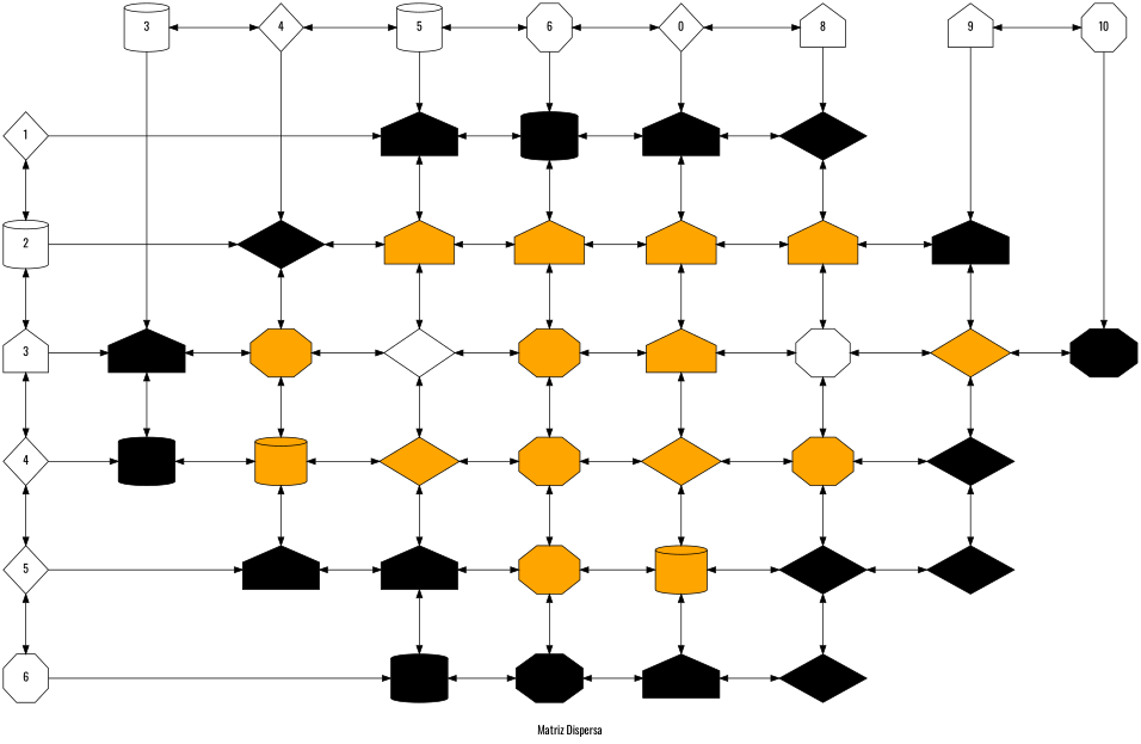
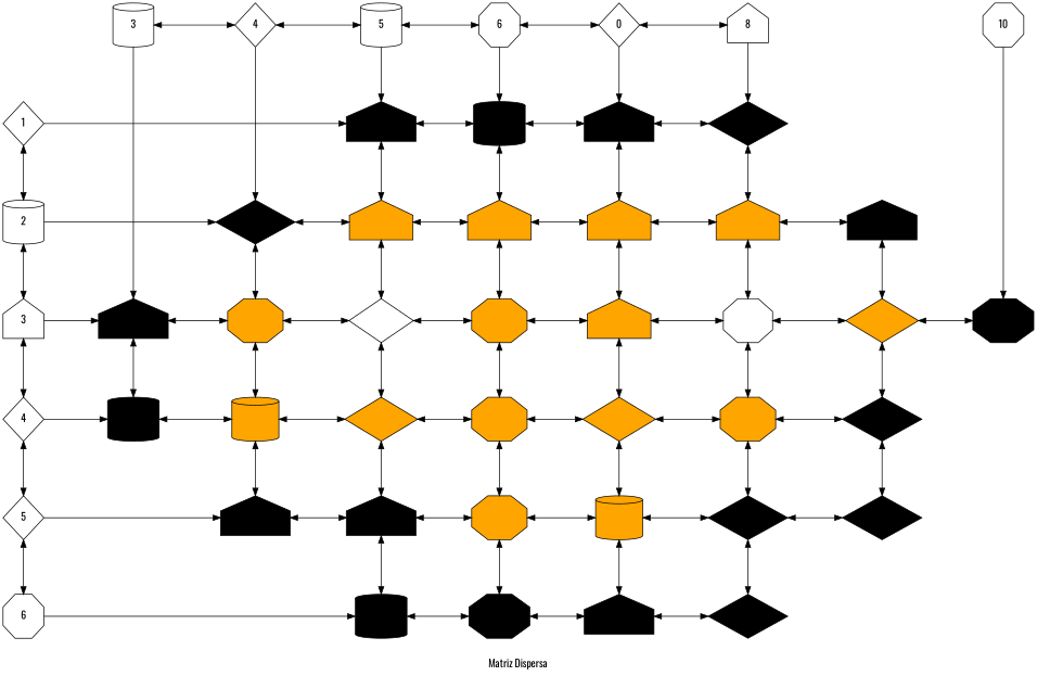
  digraph {
    fontname=Oswald
    label="Matriz Dispersa"
    nodesep=1
    ranksep=1
    node [fillcolor="#000000" fontname=Oswald group=5 shape=diamond style=filled fontcolor="#000000"]
    edge [dir=both fontname=Oswald]
    n1 [fillcolor=white group=3 height=0.8 label=3 shape=cylinder fontcolor=""]
    n2 [fillcolor=white group=4 height=0.8 label=4 fontcolor=""]
    n3 [fillcolor=white height=0.8 label=5 shape=cylinder fontcolor=""]
    n4 [fillcolor=white group=6 height=0.8 label=6 shape=octagon fontcolor=""]
    n5 [fillcolor=white group=7 height=0.8 label=0 fontcolor=""]
    n6 [fillcolor=white group=8 height=0.8 label=8 shape=house fontcolor=""]
-   n7 [fillcolor=white group=9 height=0.8 label=9 shape=house fontcolor=""]
    n8 [fillcolor=white group=10 height=0.8 label=10 shape=octagon fontcolor=""]
    n9 [fillcolor=white group=0 height=0.8 label=1 fontcolor=""]
    n10 [height=0.8 label="#000000" shape=house]
    n11 [group=6 height=0.8 label="#000000" shape=cylinder]
    n12 [group=7 height=0.8 label="#000000" shape=house]
    n13 [group=8 height=0.8 label="#000000"]
    n14 [fillcolor=white group=0 height=0.8 label=2 shape=cylinder fontcolor=""]
    n15 [group=4 height=0.8 label="#000000"]
    n16 [fillcolor="#FFA500" fontcolor="#FFA500" height=0.8 label="#FFA500" shape=house]
    n17 [fillcolor="#FFA500" fontcolor="#FFA500" group=6 height=0.8 label="#FFA500" shape=house]
    n18 [fillcolor="#FFA500" fontcolor="#FFA500" group=7 height=0.8 label="#FFA500" shape=house]
    n19 [fillcolor="#FFA500" fontcolor="#FFA500" group=8 height=0.8 label="#FFA500" shape=house]
    n20 [group=9 height=0.8 label="#000000" shape=house]
    n21 [fillcolor=white group=0 height=0.8 label=3 shape=house fontcolor=""]
    n22 [group=3 height=0.8 label="#000000" shape=house]
    n23 [fillcolor="#FFA500" fontcolor="#FFA500" group=4 height=0.8 label="#FFA500" shape=octagon]
    n24 [fillcolor="#FFFFFF" fontcolor="#FFFFFF" height=0.8 label="#FFFFFF"]
    n25 [fillcolor="#FFA500" fontcolor="#FFA500" group=6 height=0.8 label="#FFA500" shape=octagon]
    n26 [fillcolor="#FFA500" fontcolor="#FFA500" group=7 height=0.8 label="#FFA500" shape=house]
    n27 [fillcolor="#FFFFFF" fontcolor="#FFFFFF" group=8 height=0.8 label="#FFFFFF" shape=octagon]
    n28 [fillcolor="#FFA500" fontcolor="#FFA500" group=9 height=0.8 label="#FFA500"]
    n29 [group=10 height=0.8 label="#000000" shape=octagon]
    n30 [fillcolor=white group=0 height=0.8 label=4 fontcolor=""]
    n31 [group=3 height=0.8 label="#000000" shape=cylinder]
    n32 [fillcolor="#FFA500" fontcolor="#FFA500" group=4 height=0.8 label="#FFA500" shape=cylinder]
    n33 [fillcolor="#FFA500" fontcolor="#FFA500" height=0.8 label="#FFA500"]
    n34 [fillcolor="#FFA500" fontcolor="#FFA500" group=6 height=0.8 label="#FFA500" shape=octagon]
    n35 [fillcolor="#FFA500" fontcolor="#FFA500" group=7 height=0.8 label="#FFA500"]
    n36 [fillcolor="#FFA500" fontcolor="#FFA500" group=8 height=0.8 label="#FFA500" shape=octagon]
    n37 [group=9 height=0.8 label="#000000"]
    n38 [fillcolor=white group=0 height=0.8 label=5 fontcolor=""]
    n39 [group=4 height=0.8 label="#000000" shape=house]
    n40 [height=0.8 label="#000000" shape=house]
    n41 [fillcolor="#FFA500" fontcolor="#FFA500" group=6 height=0.8 label="#FFA500" shape=octagon]
    n42 [fillcolor="#FFA500" fontcolor="#FFA500" group=7 height=0.8 label="#FFA500" shape=cylinder]
    n43 [group=8 height=0.8 label="#000000"]
    n44 [group=9 height=0.8 label="#000000"]
    n45 [fillcolor=white group=0 height=0.8 label=6 shape=octagon fontcolor=""]
    n46 [height=0.8 label="#000000" shape=cylinder]
    n47 [group=6 height=0.8 label="#000000" shape=octagon]
    n48 [group=7 height=0.8 label="#000000" shape=house]
    n49 [group=8 height=0.8 label="#000000"]
    subgraph sub_1 {
      rank=same
      n1
      n2
      n3
      n4
      n5
      n6
-     n7
      n8
    }
    subgraph sub_2 {
      rank=same
      n9
      n10
      n11
      n12
      n13
    }
    subgraph sub_3 {
      rank=same
      n14
      n15
      n16
      n17
      n18
      n19
      n20
    }
    subgraph sub_4 {
      rank=same
      n21
      n22
      n23
      n24
      n25
      n26
      n27
      n28
      n29
    }
    subgraph sub_5 {
      rank=same
      n30
      n31
      n32
      n33
      n34
      n35
      n36
      n37
    }
    subgraph sub_6 {
      rank=same
      n38
      n39
      n40
      n41
      n42
      n43
      n44
    }
    subgraph sub_7 {
      rank=same
      n45
      n46
      n47
      n48
      n49
    }
    n1 -> n2
    n1 -> n22 [dir=""]
    n2 -> n3
    n2 -> n15 [dir=""]
    n3 -> n4
    n3 -> n10 [dir=""]
    n4 -> n5
    n4 -> n11 [dir=""]
    n5 -> n6
    n5 -> n12 [dir=""]
    n6 -> n13 [dir=""]
-   n7 -> n8
-   n7 -> n20 [dir=""]
    n8 -> n29 [dir=""]
    n9 -> n10 [dir=""]
    n9 -> n14
    n10 -> n11
    n10 -> n16
    n11 -> n12
    n11 -> n17
    n12 -> n13
    n12 -> n18
    n13 -> n19
    n14 -> n15 [dir=""]
    n14 -> n21
    n15 -> n16
    n15 -> n23
    n16 -> n17
    n16 -> n24
    n17 -> n18
    n17 -> n25
    n18 -> n19
    n18 -> n26
    n19 -> n20
    n19 -> n27
    n20 -> n28
    n21 -> n22 [dir=""]
    n21 -> n30
    n22 -> n23
    n22 -> n31
    n23 -> n24
    n23 -> n32
    n24 -> n25
    n24 -> n33
    n25 -> n26
    n25 -> n34
    n26 -> n27
    n26 -> n35
    n27 -> n28
    n27 -> n36
    n28 -> n29
    n28 -> n37
    n30 -> n31 [dir=""]
    n30 -> n38
    n31 -> n32
    n32 -> n33
    n32 -> n39
    n33 -> n34
    n33 -> n40
    n34 -> n35
    n34 -> n41
    n35 -> n36
    n35 -> n42
    n36 -> n37
    n36 -> n43
    n37 -> n44
    n38 -> n39 [dir=""]
    n38 -> n45
    n39 -> n40
    n40 -> n41
    n40 -> n46
    n41 -> n42
    n41 -> n47
    n42 -> n43
    n42 -> n48
    n43 -> n44
    n43 -> n49
    n45 -> n46 [dir=""]
    n46 -> n47
    n47 -> n48
    n48 -> n49
  }
